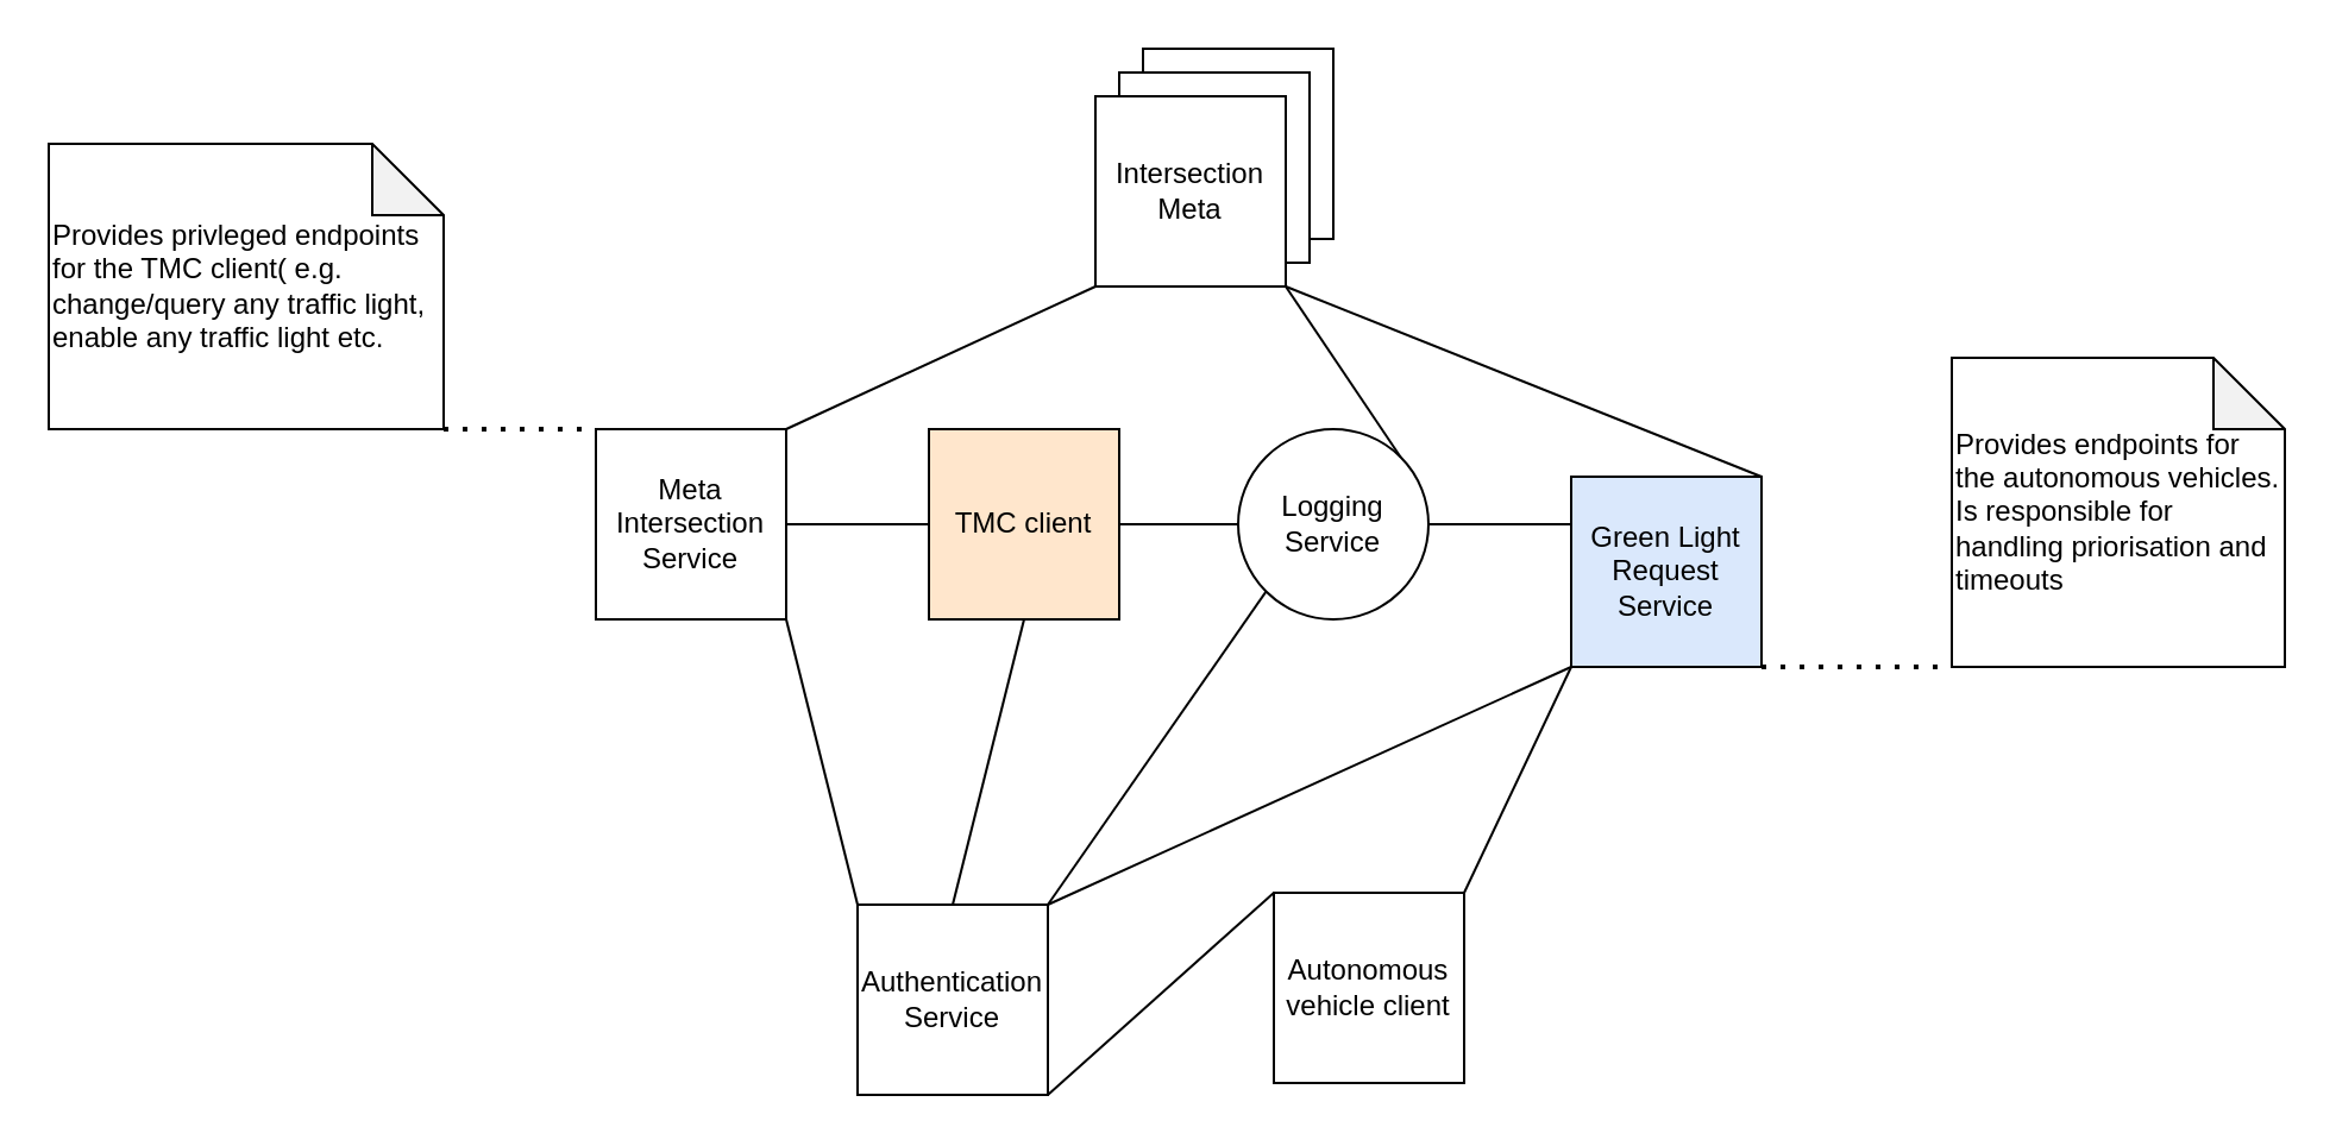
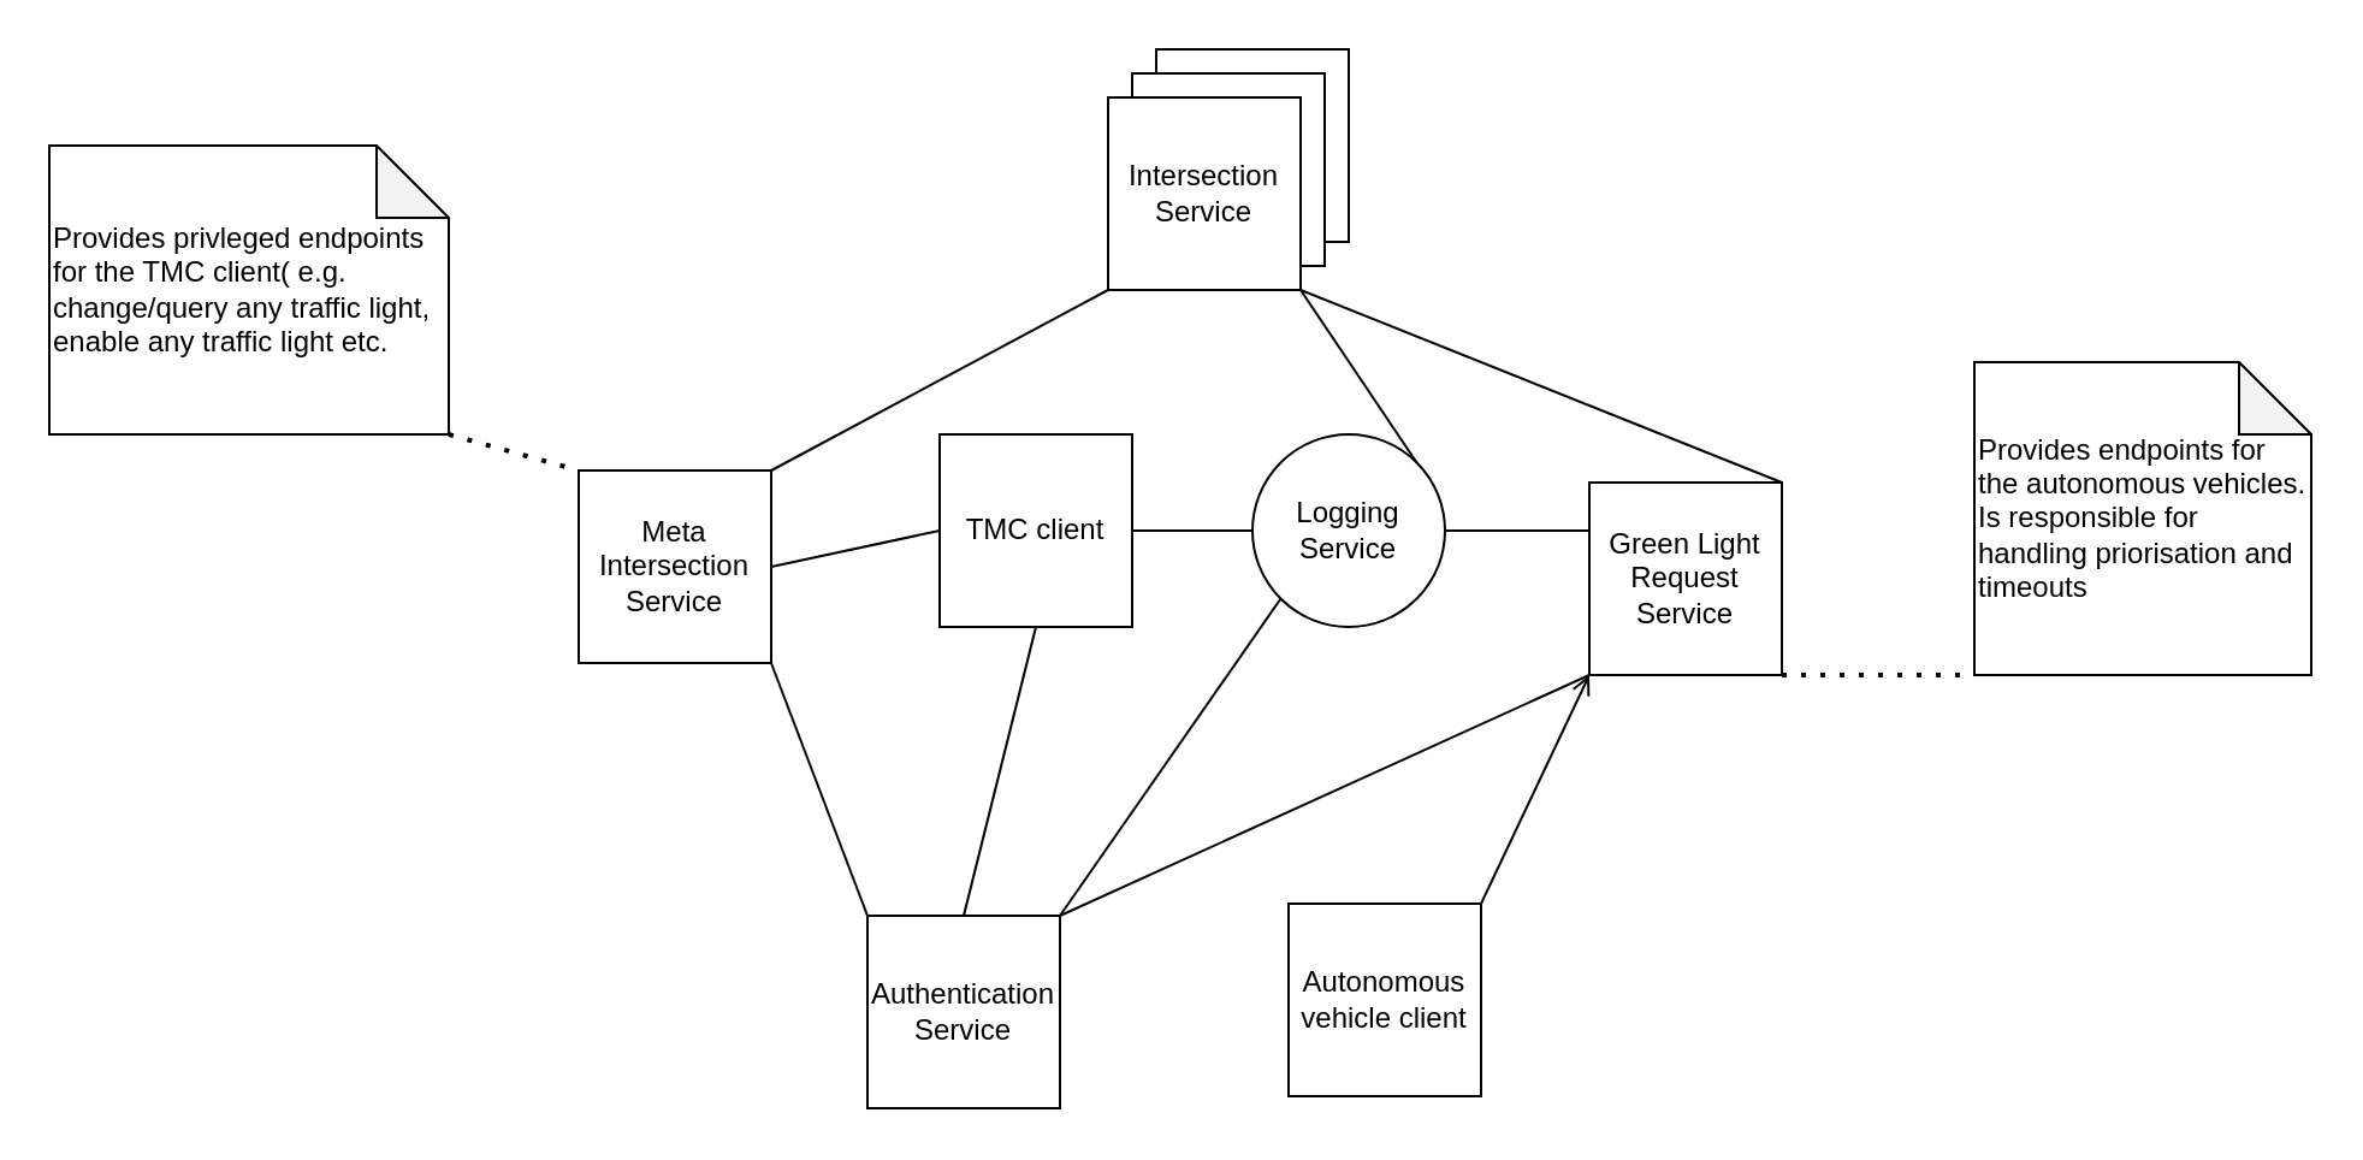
  <mxCell id="0" />
  <mxCell id="1" parent="0" />
  <mxCell id="2" value="" style="whiteSpace=wrap;html=1;aspect=fixed;" vertex="1" parent="1"><mxGeometry x="480" y="20" width="80" height="80" as="geometry" /></mxCell>
  <mxCell id="3" value="" style="whiteSpace=wrap;html=1;aspect=fixed;" vertex="1" parent="1"><mxGeometry x="470" y="30" width="80" height="80" as="geometry" /></mxCell>
- <mxCell id="4" value="Intersection Meta" style="whiteSpace=wrap;html=1;aspect=fixed;" vertex="1" parent="1"><mxGeometry x="460" y="40" width="80" height="80" as="geometry" /></mxCell>
- <mxCell id="5" value="Meta Intersection Service" style="whiteSpace=wrap;html=1;aspect=fixed;" vertex="1" parent="1"><mxGeometry x="250" y="180" width="80" height="80" as="geometry" /></mxCell>
- <mxCell id="6" value="Green Light Request Service" style="whiteSpace=wrap;html=1;aspect=fixed;fillColor=#dae8fc;" vertex="1" parent="1"><mxGeometry x="660" y="200" width="80" height="80" as="geometry" /></mxCell>
+ <mxCell id="4" value="Intersection Service" style="whiteSpace=wrap;html=1;aspect=fixed;" vertex="1" parent="1"><mxGeometry x="460" y="40" width="80" height="80" as="geometry" /></mxCell>
+ <mxCell id="5" value="Meta Intersection Service" style="whiteSpace=wrap;html=1;aspect=fixed;" vertex="1" parent="1"><mxGeometry x="240" y="195" width="80" height="80" as="geometry" /></mxCell>
+ <mxCell id="6" value="Green Light Request Service" style="whiteSpace=wrap;html=1;aspect=fixed;" vertex="1" parent="1"><mxGeometry x="660" y="200" width="80" height="80" as="geometry" /></mxCell>
  <mxCell id="7" value="Provides endpoints for the autonomous vehicles. Is responsible for handling priorisation and timeouts" style="shape=note;whiteSpace=wrap;html=1;backgroundOutline=1;darkOpacity=0.05;align=left;" vertex="1" parent="1"><mxGeometry x="820" y="150" width="140" height="130" as="geometry" /></mxCell>
  <mxCell id="8" value="Authentication Service" style="whiteSpace=wrap;html=1;aspect=fixed;" vertex="1" parent="1"><mxGeometry x="360" y="380" width="80" height="80" as="geometry" /></mxCell>
  <mxCell id="9" value="Logging Service" style="ellipse;whiteSpace=wrap;html=1;aspect=fixed;" vertex="1" parent="1"><mxGeometry x="520" y="180" width="80" height="80" as="geometry" /></mxCell>
  <mxCell id="10" value="" style="endArrow=none;dashed=1;html=1;dashPattern=1 3;strokeWidth=2;rounded=0;exitX=1;exitY=1;exitDx=0;exitDy=0;entryX=0;entryY=1;entryDx=0;entryDy=0;entryPerimeter=0;" edge="1" parent="1" source="6" target="7"><mxGeometry width="50" height="50" relative="1" as="geometry"><mxPoint x="850" y="230" as="sourcePoint" /><mxPoint x="770" y="370" as="targetPoint" /></mxGeometry></mxCell>
  <mxCell id="11" value="Autonomous vehicle client" style="whiteSpace=wrap;html=1;aspect=fixed;" vertex="1" parent="1"><mxGeometry x="535" y="375" width="80" height="80" as="geometry" /></mxCell>
- <mxCell id="12" value="" style="endArrow=none;html=1;rounded=0;exitX=0;exitY=0;exitDx=0;exitDy=0;entryX=1;entryY=1;entryDx=0;entryDy=0;" edge="1" parent="1" source="11" target="8"><mxGeometry width="50" height="50" relative="1" as="geometry"><mxPoint x="850" y="110" as="sourcePoint" /><mxPoint x="900" y="60" as="targetPoint" /></mxGeometry></mxCell>
- <mxCell id="13" value="" style="endArrow=none;html=1;rounded=0;exitX=1;exitY=0;exitDx=0;exitDy=0;entryX=0;entryY=1;entryDx=0;entryDy=0;" edge="1" parent="1" source="11" target="6"><mxGeometry width="50" height="50" relative="1" as="geometry"><mxPoint x="850" y="110" as="sourcePoint" /><mxPoint x="900" y="60" as="targetPoint" /></mxGeometry></mxCell>
+ <mxCell id="13" value="" style="endArrow=open;html=1;rounded=0;exitX=1;exitY=0;exitDx=0;exitDy=0;entryX=0;entryY=1;entryDx=0;entryDy=0;" edge="1" parent="1" source="11" target="6"><mxGeometry width="50" height="50" relative="1" as="geometry"><mxPoint x="850" y="110" as="sourcePoint" /><mxPoint x="900" y="60" as="targetPoint" /></mxGeometry></mxCell>
  <mxCell id="14" value="" style="endArrow=none;html=1;rounded=0;entryX=1;entryY=0;entryDx=0;entryDy=0;exitX=0;exitY=1;exitDx=0;exitDy=0;" edge="1" parent="1" source="4" target="5"><mxGeometry width="50" height="50" relative="1" as="geometry"><mxPoint x="390" y="110" as="sourcePoint" /><mxPoint x="900" y="160" as="targetPoint" /></mxGeometry></mxCell>
  <mxCell id="15" value="" style="endArrow=none;html=1;rounded=0;exitX=1;exitY=0.5;exitDx=0;exitDy=0;entryX=0;entryY=0.25;entryDx=0;entryDy=0;" edge="1" parent="1" source="9" target="6"><mxGeometry width="50" height="50" relative="1" as="geometry"><mxPoint x="850" y="210" as="sourcePoint" /><mxPoint x="900" y="160" as="targetPoint" /></mxGeometry></mxCell>
  <mxCell id="16" value="" style="endArrow=none;html=1;rounded=0;exitX=1;exitY=0;exitDx=0;exitDy=0;entryX=0;entryY=1;entryDx=0;entryDy=0;" edge="1" parent="1" source="8" target="9"><mxGeometry width="50" height="50" relative="1" as="geometry"><mxPoint x="850" y="210" as="sourcePoint" /><mxPoint x="900" y="160" as="targetPoint" /></mxGeometry></mxCell>
  <mxCell id="17" value="" style="endArrow=none;html=1;rounded=0;entryX=1;entryY=1;entryDx=0;entryDy=0;exitX=1;exitY=0;exitDx=0;exitDy=0;" edge="1" parent="1" source="9" target="4"><mxGeometry width="50" height="50" relative="1" as="geometry"><mxPoint x="850" y="210" as="sourcePoint" /><mxPoint x="900" y="160" as="targetPoint" /></mxGeometry></mxCell>
  <mxCell id="18" value="" style="endArrow=none;html=1;rounded=0;exitX=0;exitY=0;exitDx=0;exitDy=0;entryX=1;entryY=1;entryDx=0;entryDy=0;" edge="1" parent="1" source="8" target="5"><mxGeometry width="50" height="50" relative="1" as="geometry"><mxPoint x="850" y="210" as="sourcePoint" /><mxPoint x="900" y="160" as="targetPoint" /></mxGeometry></mxCell>
- <mxCell id="19" value="TMC client" style="whiteSpace=wrap;html=1;aspect=fixed;fillColor=#ffe6cc;" vertex="1" parent="1"><mxGeometry x="390" y="180" width="80" height="80" as="geometry" /></mxCell>
+ <mxCell id="19" value="TMC client" style="whiteSpace=wrap;html=1;aspect=fixed;" vertex="1" parent="1"><mxGeometry x="390" y="180" width="80" height="80" as="geometry" /></mxCell>
  <mxCell id="20" value="" style="endArrow=none;html=1;rounded=0;entryX=1;entryY=0.5;entryDx=0;entryDy=0;exitX=0;exitY=0.5;exitDx=0;exitDy=0;" edge="1" parent="1" source="9" target="19"><mxGeometry width="50" height="50" relative="1" as="geometry"><mxPoint x="600" y="210" as="sourcePoint" /><mxPoint x="650" y="160" as="targetPoint" /></mxGeometry></mxCell>
  <mxCell id="21" value="" style="endArrow=none;html=1;rounded=0;exitX=0.5;exitY=1;exitDx=0;exitDy=0;entryX=0.5;entryY=0;entryDx=0;entryDy=0;" edge="1" parent="1" source="19" target="8"><mxGeometry width="50" height="50" relative="1" as="geometry"><mxPoint x="600" y="210" as="sourcePoint" /><mxPoint x="650" y="160" as="targetPoint" /></mxGeometry></mxCell>
  <mxCell id="22" value="" style="endArrow=none;html=1;rounded=0;exitX=0;exitY=0.5;exitDx=0;exitDy=0;entryX=1;entryY=0.5;entryDx=0;entryDy=0;" edge="1" parent="1" source="19" target="5"><mxGeometry width="50" height="50" relative="1" as="geometry"><mxPoint x="600" y="210" as="sourcePoint" /><mxPoint x="650" y="160" as="targetPoint" /></mxGeometry></mxCell>
  <mxCell id="23" value="&lt;div&gt;&lt;span&gt;Provides privleged endpoints for the TMC client( e.g. change/query any traffic light, enable any traffic light etc.&amp;nbsp;&lt;/span&gt;&lt;/div&gt;" style="shape=note;whiteSpace=wrap;html=1;backgroundOutline=1;darkOpacity=0.05;align=left;" vertex="1" parent="1"><mxGeometry x="20" y="60" width="166" height="120" as="geometry" /></mxCell>
  <mxCell id="24" value="" style="endArrow=none;dashed=1;html=1;dashPattern=1 3;strokeWidth=2;rounded=0;exitX=1;exitY=1;exitDx=0;exitDy=0;exitPerimeter=0;entryX=0;entryY=0;entryDx=0;entryDy=0;" edge="1" parent="1" source="23" target="5"><mxGeometry width="50" height="50" relative="1" as="geometry"><mxPoint x="600" y="150" as="sourcePoint" /><mxPoint x="650" y="100" as="targetPoint" /></mxGeometry></mxCell>
  <mxCell id="25" value="" style="endArrow=none;html=1;rounded=0;entryX=1;entryY=0;entryDx=0;entryDy=0;exitX=1;exitY=1;exitDx=0;exitDy=0;" edge="1" parent="1" source="4" target="6"><mxGeometry width="50" height="50" relative="1" as="geometry"><mxPoint x="540" y="100" as="sourcePoint" /><mxPoint x="650" y="100" as="targetPoint" /></mxGeometry></mxCell>
  <mxCell id="26" value="" style="endArrow=none;html=1;rounded=0;exitX=1;exitY=0;exitDx=0;exitDy=0;" edge="1" parent="1" source="8"><mxGeometry width="50" height="50" relative="1" as="geometry"><mxPoint x="600" y="150" as="sourcePoint" /><mxPoint x="660" y="280" as="targetPoint" /></mxGeometry></mxCell>
